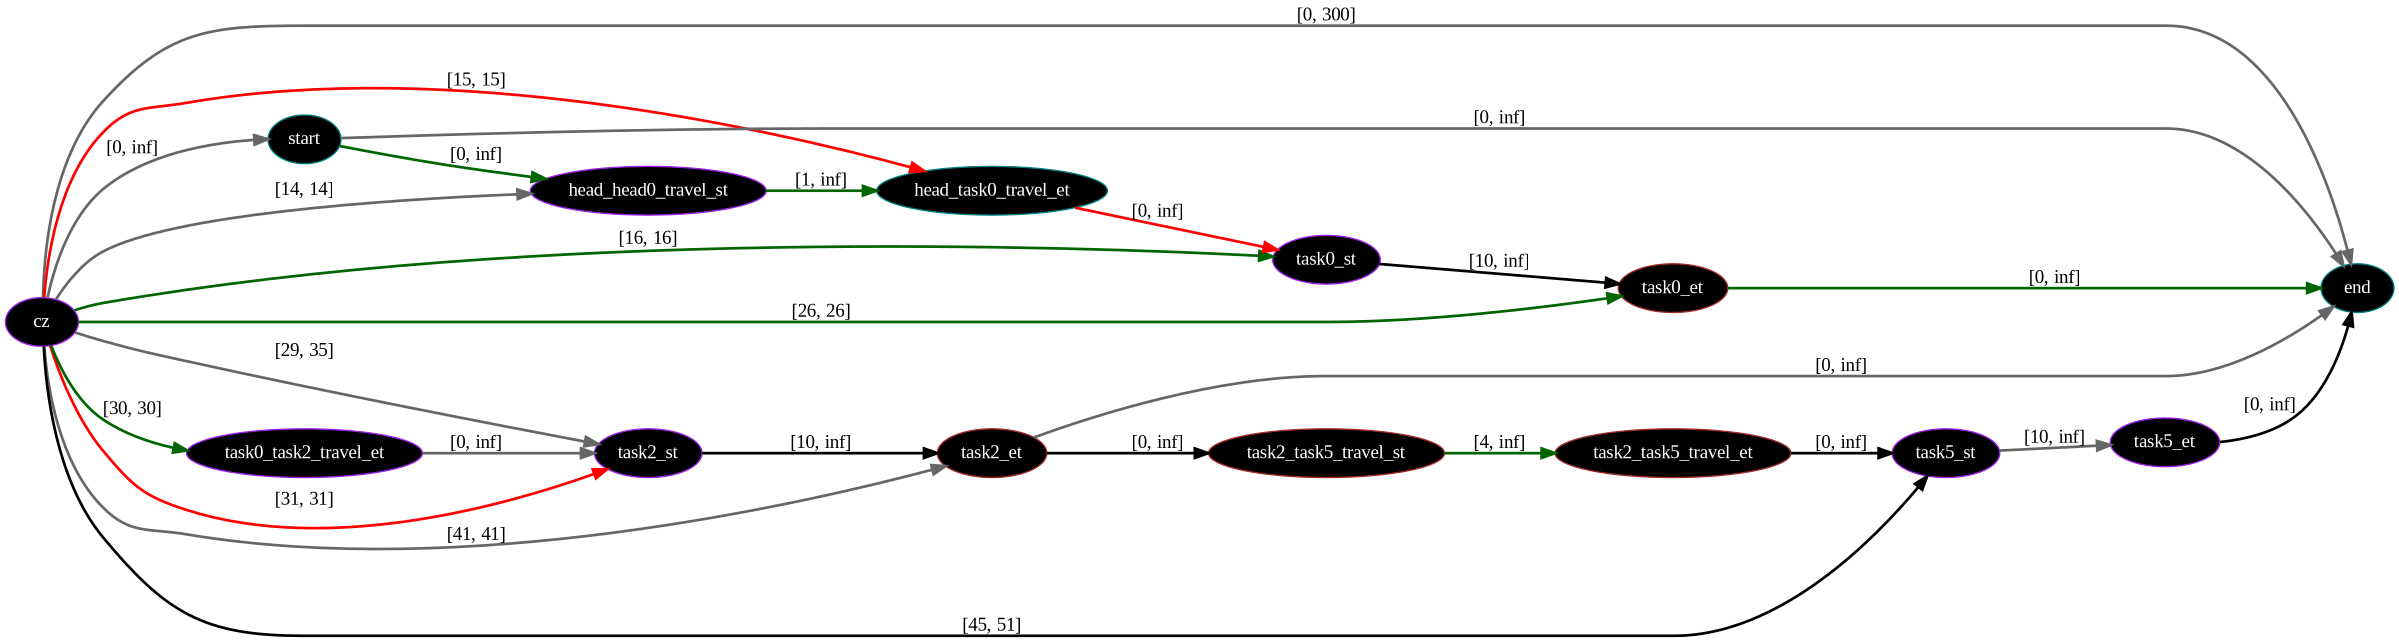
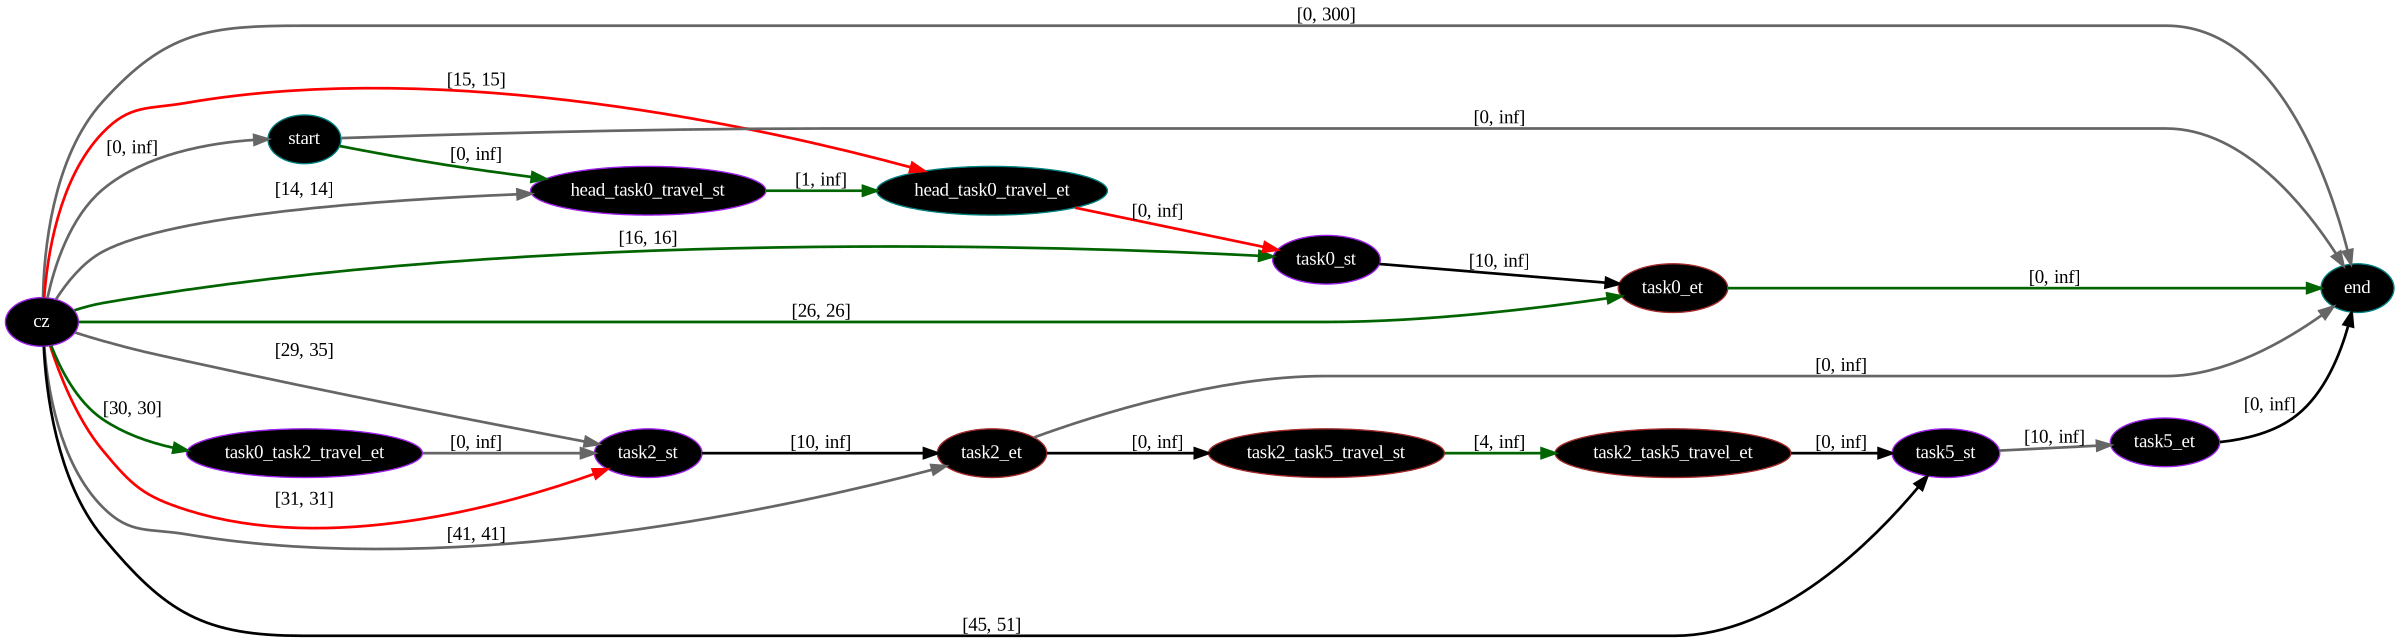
  digraph {
    fontname="Liberation Serif"
    rankdir=LR
    node [color=purple fillcolor=black fontcolor=white fontname="Liberation Serif" style=filled]
    edge [color=gray40 fontname="Liberation Serif" penwidth=2]
    n1 [label=cz]
    n2 [color=teal label=start]
    n3 [color=teal label=end]
-   n4 [label=head_head0_travel_st]
+   n4 [label=head_task0_travel_st]
    n5 [color=teal label=head_task0_travel_et]
    n6 [label=task0_st]
    n7 [color=brown label=task0_et]
    n8 [label=task2_st]
    n9 [color=brown label=task2_et]
    n10 [label=task0_task2_travel_et]
    n11 [label=task5_st]
    n12 [color=brown label=task2_task5_travel_st]
    n13 [label=task5_et]
    n14 [color=brown label=task2_task5_travel_et]
    n1 -> n2 [label="[0, inf]"]
    n1 -> n3 [label="[0, 300]"]
    n1 -> n4 [label="[14, 14]"]
    n1 -> n5 [color=red label="[15, 15]"]
    n1 -> n6 [color=darkgreen label="[16, 16]"]
    n1 -> n7 [color=darkgreen label="[26, 26]"]
    n1 -> n8 [color=red label="[31, 31]"]
    n1 -> n8 [label="[29, 35]"]
    n1 -> n9 [label="[41, 41]"]
    n1 -> n10 [color=darkgreen label="[30, 30]"]
    n1 -> n11 [color=black label="[45, 51]"]
    n2 -> n3 [label="[0, inf]"]
    n2 -> n4 [color=darkgreen label="[0, inf]"]
    n4 -> n5 [color=darkgreen label="[1, inf]"]
    n5 -> n6 [color=red label="[0, inf]"]
    n6 -> n7 [color=black label="[10, inf]"]
    n7 -> n3 [color=darkgreen label="[0, inf]"]
    n8 -> n9 [color=black label="[10, inf]"]
    n9 -> n3 [label="[0, inf]"]
    n9 -> n12 [color=black label="[0, inf]"]
    n10 -> n8 [label="[0, inf]"]
    n11 -> n13 [label="[10, inf]"]
    n12 -> n14 [color=darkgreen label="[4, inf]"]
    n13 -> n3 [color=black label="[0, inf]"]
    n14 -> n11 [color=black label="[0, inf]"]
  }
